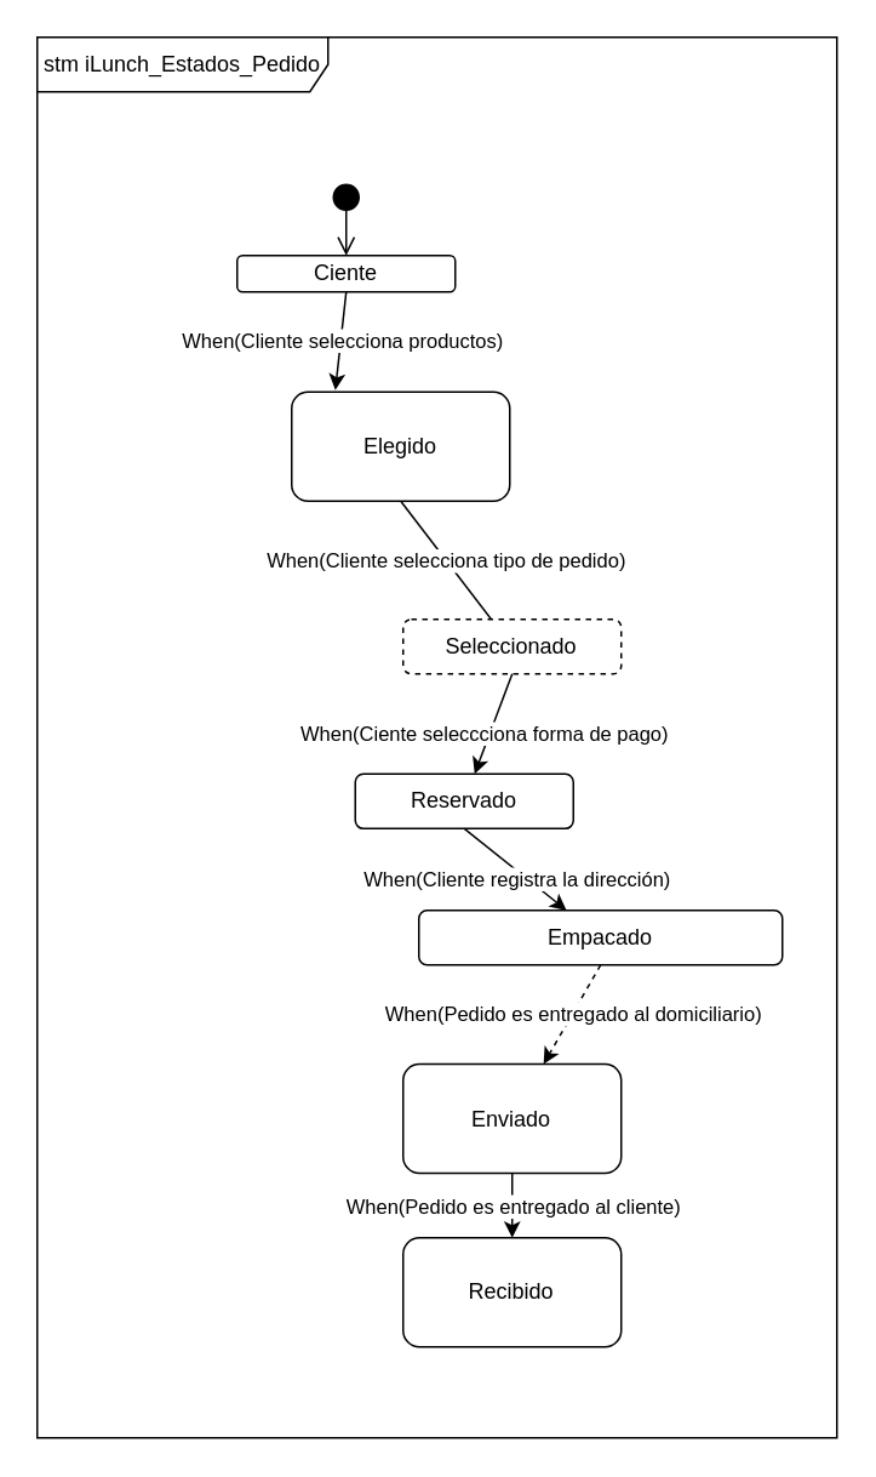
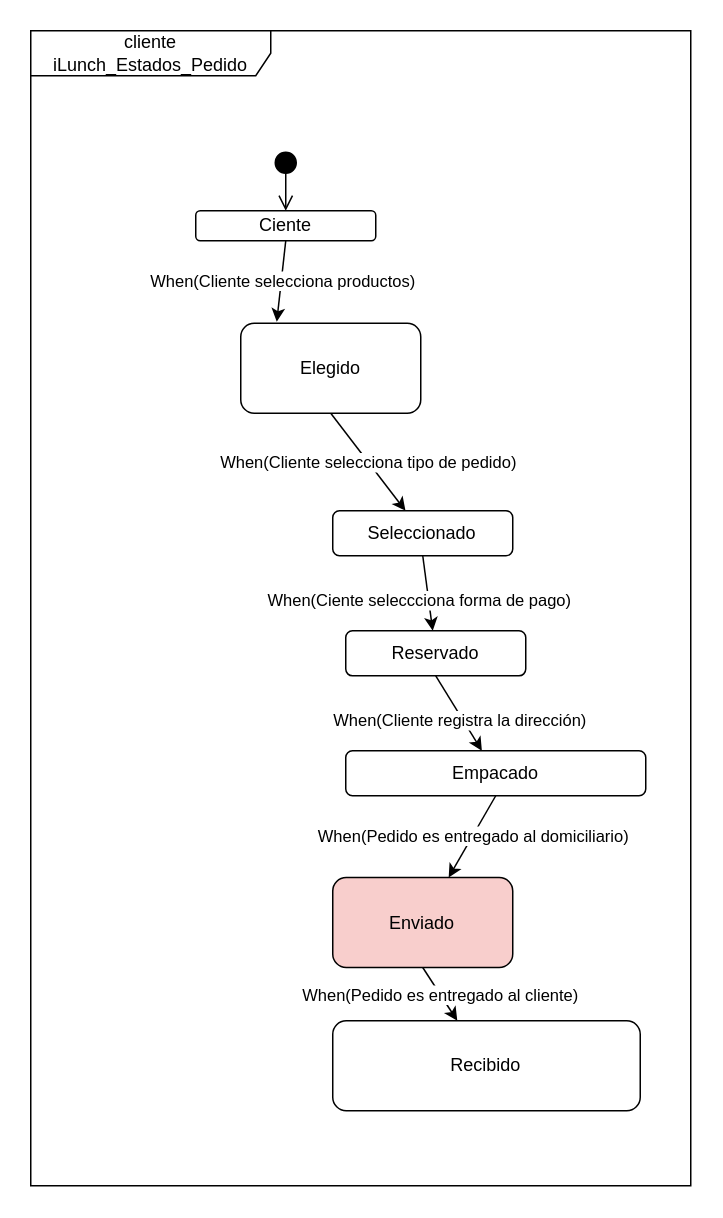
  <mxCell id="0" />
  <mxCell id="1" parent="0" />
- <mxCell id="2" value="stm iLunch_Estados_Pedido" style="shape=umlFrame;whiteSpace=wrap;html=1;width=160;height=30;" vertex="1" parent="1"><mxGeometry x="20" y="20" width="440" height="770" as="geometry" /></mxCell>
+ <mxCell id="2" value="cliente iLunch_Estados_Pedido" style="shape=umlFrame;whiteSpace=wrap;html=1;width=160;height=30;" vertex="1" parent="1"><mxGeometry x="20" y="20" width="440" height="770" as="geometry" /></mxCell>
  <mxCell id="3" value="Ciente" style="rounded=1;whiteSpace=wrap;html=1;strokeColor=#000000;" vertex="1" parent="1"><mxGeometry x="130" y="140" width="120" height="20" as="geometry" /></mxCell>
  <mxCell id="4" value="" style="html=1;verticalAlign=bottom;startArrow=circle;startFill=1;endArrow=open;startSize=6;endSize=8;strokeColor=#000000;entryX=0.5;entryY=0;entryDx=0;entryDy=0;" edge="1" parent="1" target="3"><mxGeometry width="80" relative="1" as="geometry"><mxPoint x="190" y="100" as="sourcePoint" /><mxPoint x="210" y="150" as="targetPoint" /></mxGeometry></mxCell>
- <mxCell id="5" value="" style="endArrow=none;html=1;strokeColor=#000000;exitX=0.5;exitY=1;exitDx=0;exitDy=0;" edge="1" parent="1" source="11" target="7"><mxGeometry relative="1" as="geometry"><mxPoint x="350" y="180" as="sourcePoint" /><mxPoint x="590" y="220" as="targetPoint" /><Array as="points" /></mxGeometry></mxCell>
+ <mxCell id="5" value="" style="endArrow=classic;html=1;strokeColor=#000000;exitX=0.5;exitY=1;exitDx=0;exitDy=0;" edge="1" parent="1" source="11" target="7"><mxGeometry relative="1" as="geometry"><mxPoint x="350" y="180" as="sourcePoint" /><mxPoint x="590" y="220" as="targetPoint" /><Array as="points" /></mxGeometry></mxCell>
  <mxCell id="6" value="When(Cliente selecciona tipo de pedido)" style="edgeLabel;resizable=0;html=1;align=center;verticalAlign=middle;" connectable="0" vertex="1" parent="5"><mxGeometry relative="1" as="geometry" /></mxCell>
- <mxCell id="7" value="Seleccionado" style="rounded=1;whiteSpace=wrap;html=1;strokeColor=#000000;dashed=1;" vertex="1" parent="1"><mxGeometry x="221.33" y="340" width="120" height="30" as="geometry" /></mxCell>
+ <mxCell id="7" value="Seleccionado" style="rounded=1;whiteSpace=wrap;html=1;strokeColor=#000000;" vertex="1" parent="1"><mxGeometry x="221.33" y="340" width="120" height="30" as="geometry" /></mxCell>
  <mxCell id="8" value="" style="endArrow=classic;html=1;strokeColor=#000000;exitX=0.5;exitY=1;exitDx=0;exitDy=0;" edge="1" parent="1" source="7" target="10"><mxGeometry relative="1" as="geometry"><mxPoint x="341.33" y="269.93" as="sourcePoint" /><mxPoint x="441.33" y="269.93" as="targetPoint" /></mxGeometry></mxCell>
  <mxCell id="9" value="When(Ciente seleccciona forma de pago)" style="edgeLabel;resizable=0;html=1;align=center;verticalAlign=middle;" connectable="0" vertex="1" parent="8"><mxGeometry relative="1" as="geometry"><mxPoint x="-6" y="5" as="offset" /></mxGeometry></mxCell>
- <mxCell id="10" value="Reservado" style="rounded=1;whiteSpace=wrap;html=1;strokeColor=#000000;" vertex="1" parent="1"><mxGeometry x="195" y="425" width="120" height="30.07" as="geometry" /></mxCell>
+ <mxCell id="10" value="Reservado" style="rounded=1;whiteSpace=wrap;html=1;strokeColor=#000000;" vertex="1" parent="1"><mxGeometry x="230" y="420" width="120" height="30.07" as="geometry" /></mxCell>
  <mxCell id="11" value="Elegido" style="rounded=1;whiteSpace=wrap;html=1;strokeColor=#000000;" vertex="1" parent="1"><mxGeometry x="160" y="215" width="120" height="60" as="geometry" /></mxCell>
  <mxCell id="12" value="" style="endArrow=classic;html=1;strokeColor=#000000;exitX=0.5;exitY=1;exitDx=0;exitDy=0;entryX=0.2;entryY=-0.017;entryDx=0;entryDy=0;entryPerimeter=0;" edge="1" parent="1" source="3" target="11"><mxGeometry relative="1" as="geometry"><mxPoint x="350" y="280" as="sourcePoint" /><mxPoint x="450" y="280" as="targetPoint" /></mxGeometry></mxCell>
  <mxCell id="13" value="When(Cliente selecciona productos)" style="edgeLabel;resizable=0;html=1;align=center;verticalAlign=middle;" connectable="0" vertex="1" parent="12"><mxGeometry relative="1" as="geometry" /></mxCell>
  <mxCell id="14" value="" style="endArrow=classic;html=1;strokeColor=#000000;exitX=0.5;exitY=1;exitDx=0;exitDy=0;" edge="1" parent="1" source="10" target="16"><mxGeometry relative="1" as="geometry"><mxPoint x="350" y="580" as="sourcePoint" /><mxPoint x="530" y="510" as="targetPoint" /></mxGeometry></mxCell>
  <mxCell id="15" value="When(Cliente registra la dirección)" style="edgeLabel;resizable=0;html=1;align=center;verticalAlign=middle;" connectable="0" vertex="1" parent="14"><mxGeometry relative="1" as="geometry"><mxPoint y="5" as="offset" /></mxGeometry></mxCell>
  <mxCell id="16" value="Empacado" style="rounded=1;whiteSpace=wrap;html=1;strokeColor=#000000;" vertex="1" parent="1"><mxGeometry x="230" y="500" width="200" height="30" as="geometry" /></mxCell>
- <mxCell id="17" value="" style="endArrow=classic;html=1;strokeColor=#000000;exitX=0.5;exitY=1;exitDx=0;exitDy=0;dashed=1;" edge="1" parent="1" source="16" target="19"><mxGeometry relative="1" as="geometry"><mxPoint x="350" y="580" as="sourcePoint" /><mxPoint x="450" y="580" as="targetPoint" /></mxGeometry></mxCell>
+ <mxCell id="17" value="" style="endArrow=classic;html=1;strokeColor=#000000;exitX=0.5;exitY=1;exitDx=0;exitDy=0;" edge="1" parent="1" source="16" target="19"><mxGeometry relative="1" as="geometry"><mxPoint x="350" y="580" as="sourcePoint" /><mxPoint x="450" y="580" as="targetPoint" /></mxGeometry></mxCell>
  <mxCell id="18" value="When(Pedido es entregado al domiciliario)" style="edgeLabel;resizable=0;html=1;align=center;verticalAlign=middle;" connectable="0" vertex="1" parent="17"><mxGeometry relative="1" as="geometry" /></mxCell>
- <mxCell id="19" value="Enviado" style="rounded=1;whiteSpace=wrap;html=1;strokeColor=#000000;" vertex="1" parent="1"><mxGeometry x="221.33" y="584.5" width="120" height="60" as="geometry" /></mxCell>
+ <mxCell id="19" value="Enviado" style="rounded=1;whiteSpace=wrap;html=1;strokeColor=#000000;fillColor=#f8cecc;" vertex="1" parent="1"><mxGeometry x="221.33" y="584.5" width="120" height="60" as="geometry" /></mxCell>
  <mxCell id="20" value="" style="endArrow=classic;html=1;strokeColor=#000000;exitX=0.5;exitY=1;exitDx=0;exitDy=0;" edge="1" parent="1" source="19" target="22"><mxGeometry relative="1" as="geometry"><mxPoint x="350" y="580" as="sourcePoint" /><mxPoint x="450" y="580" as="targetPoint" /></mxGeometry></mxCell>
  <mxCell id="21" value="When(Pedido es entregado al cliente)" style="edgeLabel;resizable=0;html=1;align=center;verticalAlign=middle;" connectable="0" vertex="1" parent="20"><mxGeometry relative="1" as="geometry" /></mxCell>
- <mxCell id="22" value="Recibido" style="rounded=1;whiteSpace=wrap;html=1;strokeColor=#000000;" vertex="1" parent="1"><mxGeometry x="221.33" y="680" width="120" height="60" as="geometry" /></mxCell>
+ <mxCell id="22" value="Recibido" style="rounded=1;whiteSpace=wrap;html=1;strokeColor=#000000;" vertex="1" parent="1"><mxGeometry x="221.33" y="680" width="205" height="60" as="geometry" /></mxCell>
